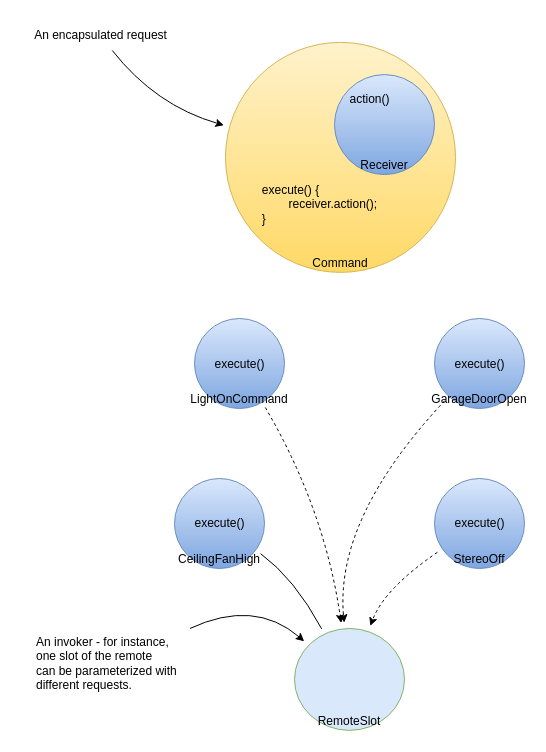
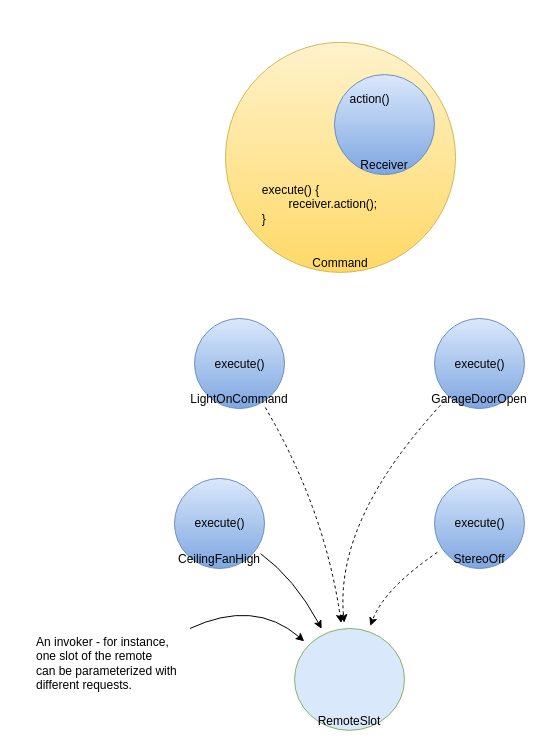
  <mxCell id="0" />
  <mxCell id="1" parent="0" />
  <mxCell id="2" value="Command" style="ellipse;whiteSpace=wrap;html=1;verticalAlign=bottom;fillColor=#fff2cc;gradientColor=#ffd966;strokeColor=#d6b656;" parent="1" vertex="1"><mxGeometry x="225" y="41.88" width="230" height="230" as="geometry" /></mxCell>
  <mxCell id="3" value="Receiver" style="ellipse;whiteSpace=wrap;html=1;verticalAlign=bottom;fillColor=#dae8fc;gradientColor=#7ea6e0;strokeColor=#6c8ebf;" parent="1" vertex="1"><mxGeometry x="334" y="74.07" width="100" height="100" as="geometry" /></mxCell>
  <mxCell id="4" value="&lt;div style=&quot;text-align: left;&quot;&gt;&lt;span style=&quot;background-color: initial;&quot;&gt;execute() {&lt;/span&gt;&lt;/div&gt;&lt;div style=&quot;text-align: left;&quot;&gt;&lt;span style=&quot;background-color: initial;&quot;&gt;&lt;span style=&quot;white-space: pre;&quot;&gt;&#09;&lt;/span&gt;receiver.action();&lt;/span&gt;&lt;/div&gt;&lt;div style=&quot;text-align: left;&quot;&gt;&lt;span style=&quot;background-color: initial;&quot;&gt;}&lt;/span&gt;&lt;/div&gt;" style="text;html=1;align=center;verticalAlign=middle;resizable=0;points=[];autosize=1;strokeColor=none;fillColor=none;" parent="1" vertex="1"><mxGeometry x="249" y="174.07" width="140" height="60" as="geometry" /></mxCell>
  <mxCell id="5" value="action()" style="text;html=1;align=center;verticalAlign=middle;resizable=0;points=[];autosize=1;strokeColor=none;fillColor=none;" parent="1" vertex="1"><mxGeometry x="339" y="84.07" width="60" height="30" as="geometry" /></mxCell>
- <mxCell id="6" value="An encapsulated request" style="text;html=1;align=center;verticalAlign=middle;resizable=0;points=[];autosize=1;strokeColor=none;fillColor=none;" parent="1" vertex="1"><mxGeometry x="20" y="20" width="160" height="30" as="geometry" /></mxCell>
- <mxCell id="7" value="" style="endArrow=classic;html=1;curved=1;targetPerimeterSpacing=6;" parent="1" source="6" target="2" edge="1"><mxGeometry width="50" height="50" relative="1" as="geometry"><mxPoint x="105" y="125" as="sourcePoint" /><mxPoint x="185" y="115" as="targetPoint" /><Array as="points"><mxPoint x="155" y="105" /></Array></mxGeometry></mxCell>
  <mxCell id="8" value="LightOnCommand" style="ellipse;whiteSpace=wrap;html=1;verticalAlign=bottom;fillColor=#dae8fc;gradientColor=#7ea6e0;strokeColor=#6c8ebf;" vertex="1" parent="1"><mxGeometry x="194" y="318" width="90" height="90" as="geometry" /></mxCell>
  <mxCell id="9" value="execute()" style="text;html=1;align=center;verticalAlign=middle;resizable=0;points=[];autosize=1;strokeColor=none;fillColor=none;" vertex="1" parent="1"><mxGeometry x="204" y="348.94" width="70" height="30" as="geometry" /></mxCell>
  <mxCell id="10" value="GarageDoorOpen" style="ellipse;whiteSpace=wrap;html=1;verticalAlign=bottom;fillColor=#dae8fc;gradientColor=#7ea6e0;strokeColor=#6c8ebf;" vertex="1" parent="1"><mxGeometry x="434" y="318" width="90" height="90" as="geometry" /></mxCell>
  <mxCell id="11" value="execute()" style="text;html=1;align=center;verticalAlign=middle;resizable=0;points=[];autosize=1;strokeColor=none;fillColor=none;" vertex="1" parent="1"><mxGeometry x="444" y="348.94" width="70" height="30" as="geometry" /></mxCell>
  <mxCell id="12" value="CeilingFanHigh" style="ellipse;whiteSpace=wrap;html=1;verticalAlign=bottom;fillColor=#dae8fc;gradientColor=#7ea6e0;strokeColor=#6c8ebf;" vertex="1" parent="1"><mxGeometry x="174" y="478" width="90" height="90" as="geometry" /></mxCell>
  <mxCell id="13" value="execute()" style="text;html=1;align=center;verticalAlign=middle;resizable=0;points=[];autosize=1;strokeColor=none;fillColor=none;" vertex="1" parent="1"><mxGeometry x="184" y="508" width="70" height="30" as="geometry" /></mxCell>
  <mxCell id="14" value="StereoOff" style="ellipse;whiteSpace=wrap;html=1;verticalAlign=bottom;fillColor=#dae8fc;gradientColor=#7ea6e0;strokeColor=#6c8ebf;" vertex="1" parent="1"><mxGeometry x="434" y="478" width="90" height="90" as="geometry" /></mxCell>
  <mxCell id="15" value="execute()" style="text;html=1;align=center;verticalAlign=middle;resizable=0;points=[];autosize=1;strokeColor=none;fillColor=none;" vertex="1" parent="1"><mxGeometry x="444" y="508" width="70" height="30" as="geometry" /></mxCell>
  <mxCell id="16" value="RemoteSlot" style="ellipse;whiteSpace=wrap;html=1;verticalAlign=bottom;fillColor=#dae8fc;strokeColor=#82b366;" vertex="1" parent="1"><mxGeometry x="294" y="628" width="110" height="101.87" as="geometry" /></mxCell>
  <mxCell id="17" value="" style="endArrow=classic;html=1;curved=1;targetPerimeterSpacing=6;sourcePerimeterSpacing=6;dashed=1;" edge="1" parent="1" source="8" target="16"><mxGeometry width="50" height="50" relative="1" as="geometry"><mxPoint x="114" y="668" as="sourcePoint" /><mxPoint x="164" y="618" as="targetPoint" /><Array as="points"><mxPoint x="324" y="508" /></Array></mxGeometry></mxCell>
  <mxCell id="18" value="" style="endArrow=classic;html=1;curved=1;targetPerimeterSpacing=6;sourcePerimeterSpacing=6;dashed=1;" edge="1" parent="1" source="10" target="16"><mxGeometry width="50" height="50" relative="1" as="geometry"><mxPoint x="270.075" y="417.929" as="sourcePoint" /><mxPoint x="350.778" y="632.52" as="targetPoint" /><Array as="points"><mxPoint x="334" y="518" /></Array></mxGeometry></mxCell>
- <mxCell id="19" value="" style="endArrow=none;html=1;curved=1;targetPerimeterSpacing=6;sourcePerimeterSpacing=6;" edge="1" parent="1" source="12" target="16"><mxGeometry width="50" height="50" relative="1" as="geometry"><mxPoint x="280.075" y="427.929" as="sourcePoint" /><mxPoint x="360.778" y="642.52" as="targetPoint" /><Array as="points"><mxPoint x="294" y="578" /></Array></mxGeometry></mxCell>
+ <mxCell id="19" value="" style="endArrow=classic;html=1;curved=1;targetPerimeterSpacing=6;sourcePerimeterSpacing=6;" edge="1" parent="1" source="12" target="16"><mxGeometry width="50" height="50" relative="1" as="geometry"><mxPoint x="280.075" y="427.929" as="sourcePoint" /><mxPoint x="360.778" y="642.52" as="targetPoint" /><Array as="points"><mxPoint x="294" y="578" /></Array></mxGeometry></mxCell>
  <mxCell id="20" value="" style="endArrow=classic;html=1;curved=1;targetPerimeterSpacing=6;sourcePerimeterSpacing=6;dashed=1;" edge="1" parent="1" source="14" target="16"><mxGeometry width="50" height="50" relative="1" as="geometry"><mxPoint x="270.88" y="568.882" as="sourcePoint" /><mxPoint x="331.501" y="638.114" as="targetPoint" /><Array as="points"><mxPoint x="384" y="588" /></Array></mxGeometry></mxCell>
  <mxCell id="21" value="An invoker - for instance,&lt;br&gt;one slot of the remote&lt;br&gt;can be parameterized with&lt;br&gt;different requests." style="text;html=1;align=left;verticalAlign=middle;resizable=0;points=[];autosize=1;strokeColor=none;fillColor=none;" vertex="1" parent="1"><mxGeometry x="34" y="628" width="160" height="70" as="geometry" /></mxCell>
  <mxCell id="22" value="" style="endArrow=classic;html=1;curved=1;targetPerimeterSpacing=6;sourcePerimeterSpacing=0;" edge="1" parent="1" source="21" target="16"><mxGeometry width="50" height="50" relative="1" as="geometry"><mxPoint x="271.094" y="568.557" as="sourcePoint" /><mxPoint x="331.325" y="638.197" as="targetPoint" /><Array as="points"><mxPoint x="254" y="598" /></Array></mxGeometry></mxCell>
